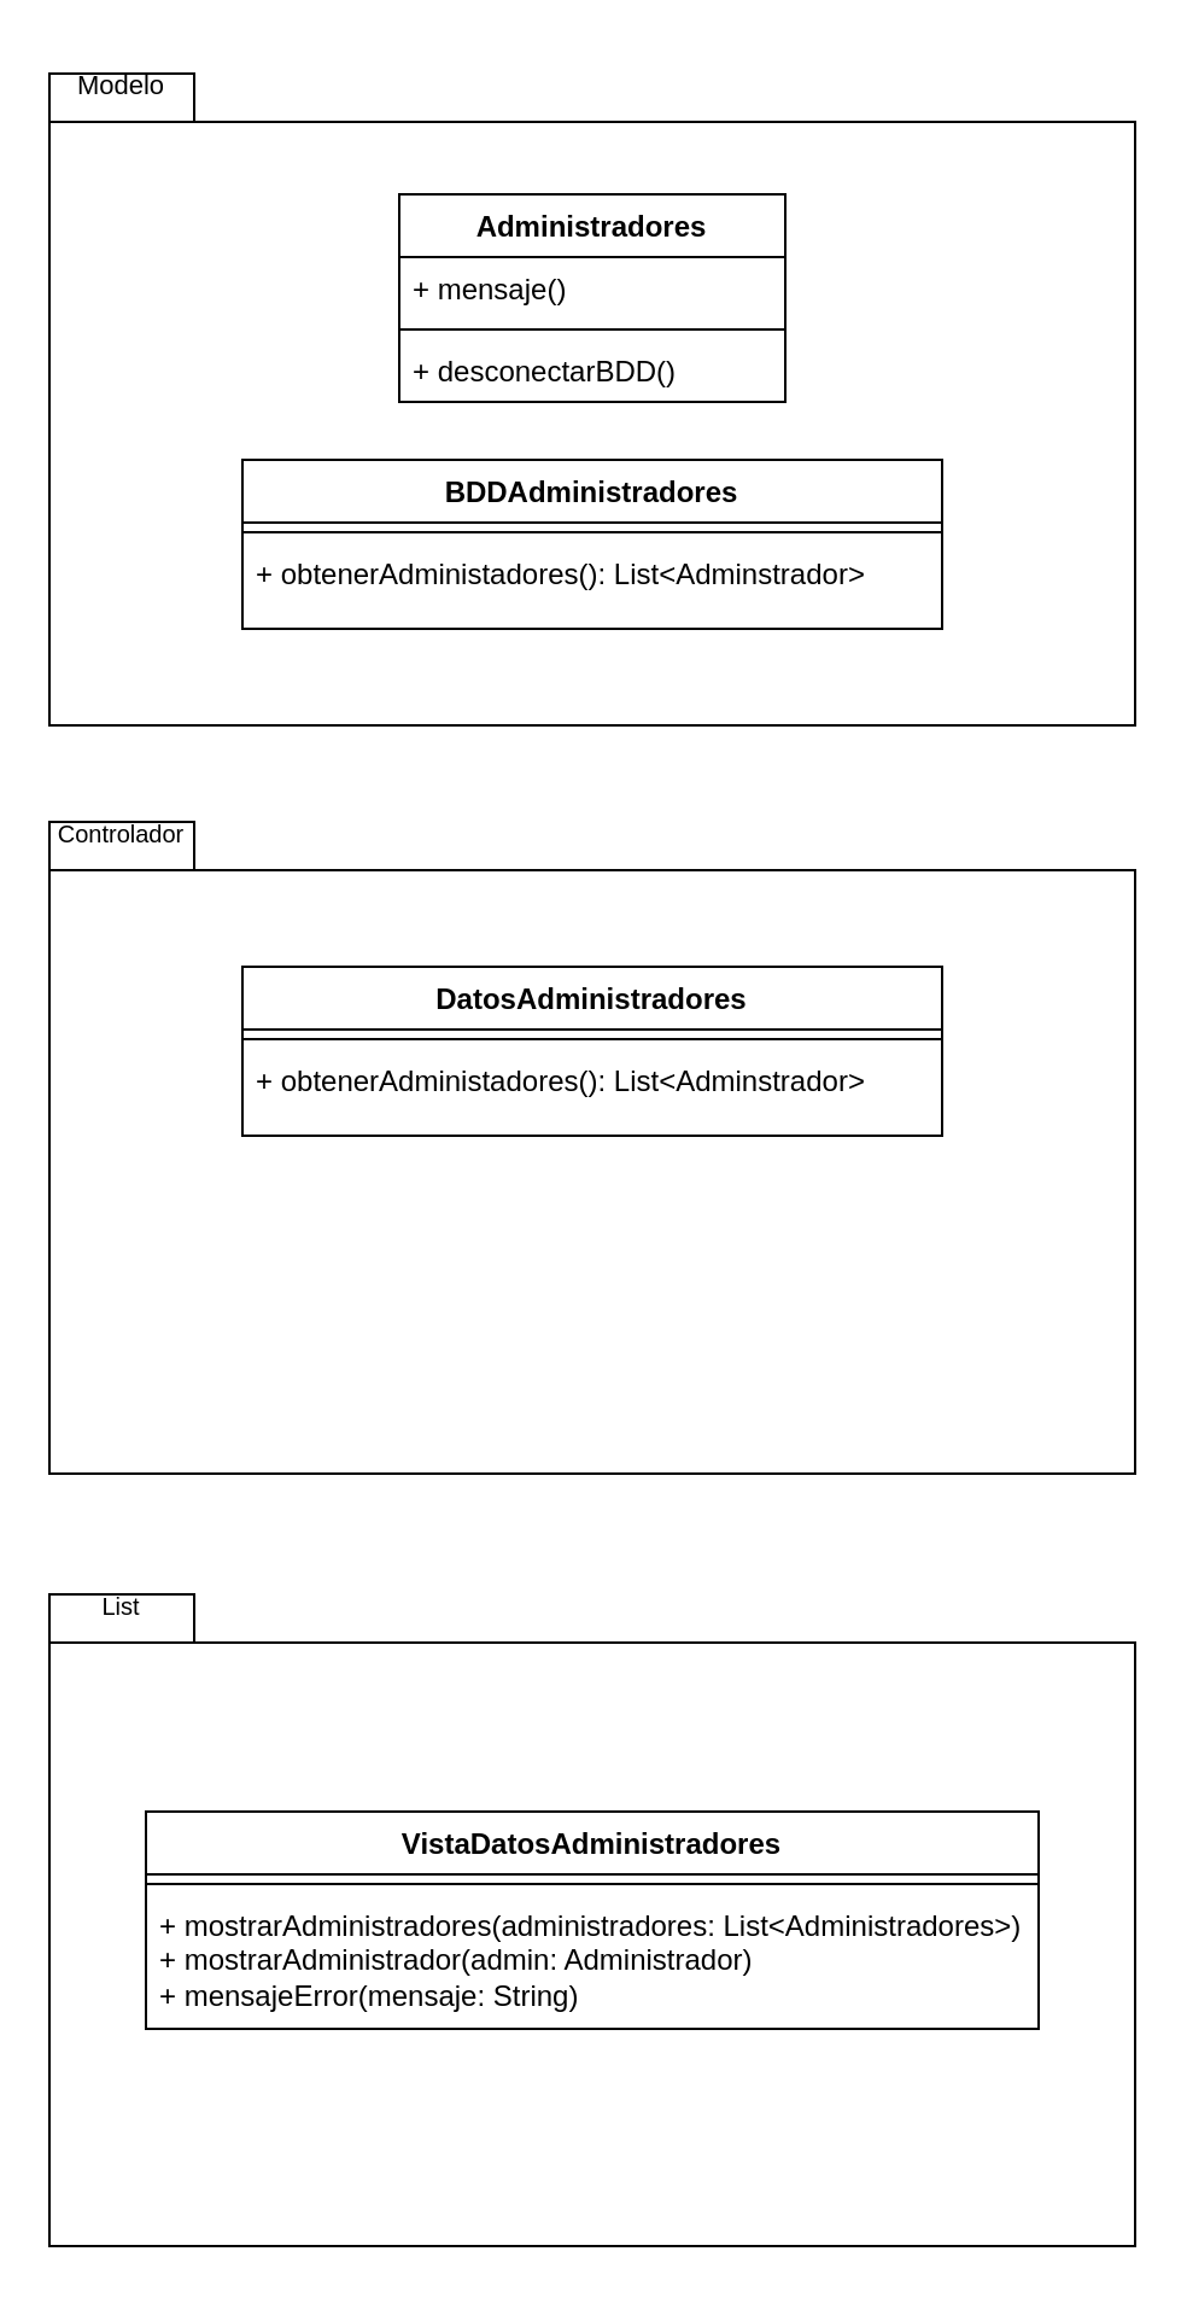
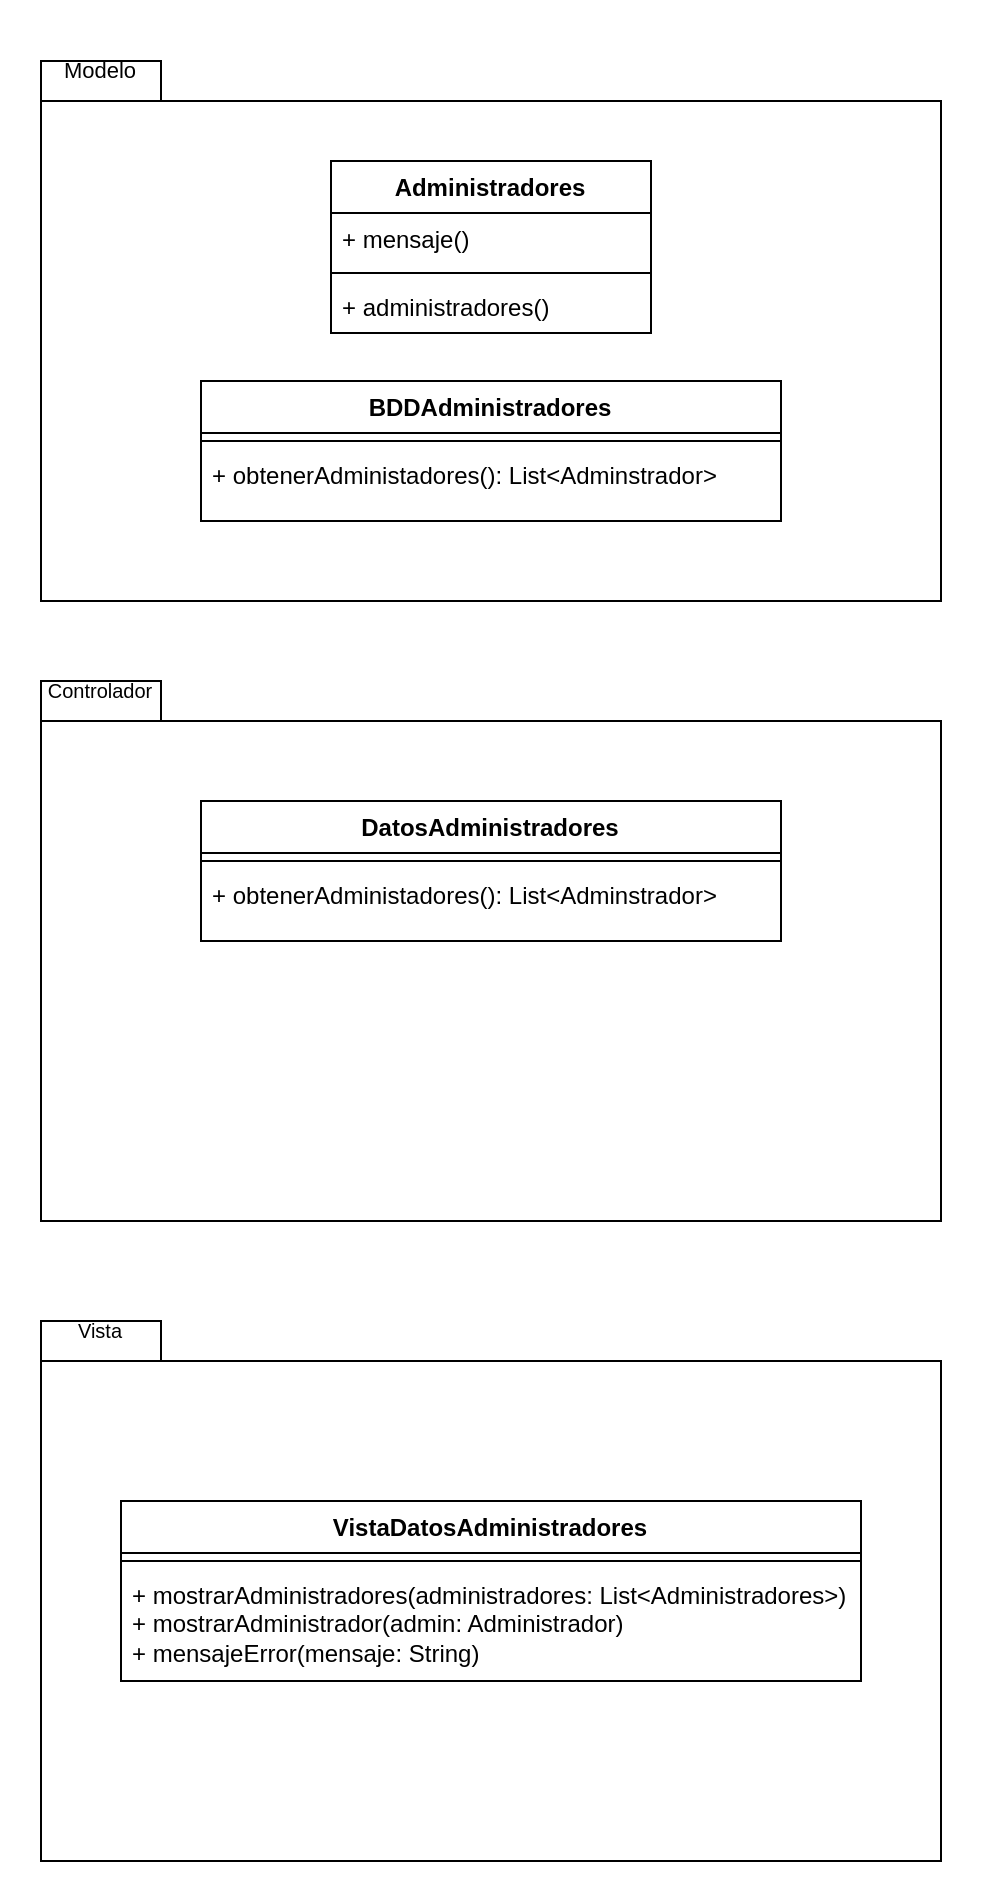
  <mxCell id="0" />
  <mxCell id="1" parent="0" />
  <mxCell id="2" value="" style="shape=folder;fontStyle=1;spacingTop=10;tabWidth=60;tabHeight=20;tabPosition=left;html=1;whiteSpace=wrap;" vertex="1" parent="1"><mxGeometry x="20" y="30" width="450" height="270" as="geometry" /></mxCell>
  <mxCell id="3" value="&lt;font style=&quot;font-size: 11px;&quot;&gt;Modelo&lt;/font&gt;" style="text;html=1;strokeColor=none;fillColor=none;align=center;verticalAlign=middle;whiteSpace=wrap;rounded=0;" vertex="1" parent="1"><mxGeometry x="20" y="20" width="60" height="30" as="geometry" /></mxCell>
  <mxCell id="4" value="Administradores" style="swimlane;fontStyle=1;align=center;verticalAlign=top;childLayout=stackLayout;horizontal=1;startSize=26;horizontalStack=0;resizeParent=1;resizeParentMax=0;resizeLast=0;collapsible=1;marginBottom=0;whiteSpace=wrap;html=1;" vertex="1" parent="1"><mxGeometry x="165" y="80" width="160" height="86" as="geometry" /></mxCell>
  <mxCell id="5" value="+ mensaje()" style="text;strokeColor=none;fillColor=none;align=left;verticalAlign=top;spacingLeft=4;spacingRight=4;overflow=hidden;rotatable=0;points=[[0,0.5],[1,0.5]];portConstraint=eastwest;whiteSpace=wrap;html=1;" vertex="1" parent="4"><mxGeometry y="26" width="160" height="26" as="geometry" /></mxCell>
  <mxCell id="6" value="" style="line;strokeWidth=1;fillColor=none;align=left;verticalAlign=middle;spacingTop=-1;spacingLeft=3;spacingRight=3;rotatable=0;labelPosition=right;points=[];portConstraint=eastwest;strokeColor=inherit;" vertex="1" parent="4"><mxGeometry y="52" width="160" height="8" as="geometry" /></mxCell>
- <mxCell id="7" value="+ desconectarBDD()" style="text;strokeColor=none;fillColor=none;align=left;verticalAlign=top;spacingLeft=4;spacingRight=4;overflow=hidden;rotatable=0;points=[[0,0.5],[1,0.5]];portConstraint=eastwest;whiteSpace=wrap;html=1;" vertex="1" parent="4"><mxGeometry y="60" width="160" height="26" as="geometry" /></mxCell>
+ <mxCell id="7" value="+ administradores()" style="text;strokeColor=none;fillColor=none;align=left;verticalAlign=top;spacingLeft=4;spacingRight=4;overflow=hidden;rotatable=0;points=[[0,0.5],[1,0.5]];portConstraint=eastwest;whiteSpace=wrap;html=1;" vertex="1" parent="4"><mxGeometry y="60" width="160" height="26" as="geometry" /></mxCell>
  <mxCell id="8" value="BDDAdministradores" style="swimlane;fontStyle=1;align=center;verticalAlign=top;childLayout=stackLayout;horizontal=1;startSize=26;horizontalStack=0;resizeParent=1;resizeParentMax=0;resizeLast=0;collapsible=1;marginBottom=0;whiteSpace=wrap;html=1;" vertex="1" parent="1"><mxGeometry x="100" y="190" width="290" height="70" as="geometry" /></mxCell>
  <mxCell id="9" value="" style="line;strokeWidth=1;fillColor=none;align=left;verticalAlign=middle;spacingTop=-1;spacingLeft=3;spacingRight=3;rotatable=0;labelPosition=right;points=[];portConstraint=eastwest;strokeColor=inherit;" vertex="1" parent="8"><mxGeometry y="26" width="290" height="8" as="geometry" /></mxCell>
  <mxCell id="10" value="+ obtenerAdministadores(): List&amp;lt;Adminstrador&amp;gt;" style="text;strokeColor=none;fillColor=none;align=left;verticalAlign=top;spacingLeft=4;spacingRight=4;overflow=hidden;rotatable=0;points=[[0,0.5],[1,0.5]];portConstraint=eastwest;whiteSpace=wrap;html=1;" vertex="1" parent="8"><mxGeometry y="34" width="290" height="36" as="geometry" /></mxCell>
  <mxCell id="11" value="" style="shape=folder;fontStyle=1;spacingTop=10;tabWidth=60;tabHeight=20;tabPosition=left;html=1;whiteSpace=wrap;" vertex="1" parent="1"><mxGeometry x="20" y="340" width="450" height="270" as="geometry" /></mxCell>
  <mxCell id="12" value="&lt;font style=&quot;font-size: 10px;&quot;&gt;Controlador&lt;/font&gt;" style="text;html=1;strokeColor=none;fillColor=none;align=center;verticalAlign=middle;whiteSpace=wrap;rounded=0;" vertex="1" parent="1"><mxGeometry x="20" y="330" width="60" height="30" as="geometry" /></mxCell>
  <mxCell id="13" value="DatosAdministradores" style="swimlane;fontStyle=1;align=center;verticalAlign=top;childLayout=stackLayout;horizontal=1;startSize=26;horizontalStack=0;resizeParent=1;resizeParentMax=0;resizeLast=0;collapsible=1;marginBottom=0;whiteSpace=wrap;html=1;" vertex="1" parent="1"><mxGeometry x="100" y="400" width="290" height="70" as="geometry" /></mxCell>
  <mxCell id="14" value="" style="line;strokeWidth=1;fillColor=none;align=left;verticalAlign=middle;spacingTop=-1;spacingLeft=3;spacingRight=3;rotatable=0;labelPosition=right;points=[];portConstraint=eastwest;strokeColor=inherit;" vertex="1" parent="13"><mxGeometry y="26" width="290" height="8" as="geometry" /></mxCell>
  <mxCell id="15" value="+ obtenerAdministadores(): List&amp;lt;Adminstrador&amp;gt;" style="text;strokeColor=none;fillColor=none;align=left;verticalAlign=top;spacingLeft=4;spacingRight=4;overflow=hidden;rotatable=0;points=[[0,0.5],[1,0.5]];portConstraint=eastwest;whiteSpace=wrap;html=1;" vertex="1" parent="13"><mxGeometry y="34" width="290" height="36" as="geometry" /></mxCell>
  <mxCell id="16" value="" style="shape=folder;fontStyle=1;spacingTop=10;tabWidth=60;tabHeight=20;tabPosition=left;html=1;whiteSpace=wrap;" vertex="1" parent="1"><mxGeometry x="20" y="660" width="450" height="270" as="geometry" /></mxCell>
- <mxCell id="17" value="&lt;font style=&quot;font-size: 10px;&quot;&gt;List&lt;/font&gt;" style="text;html=1;strokeColor=none;fillColor=none;align=center;verticalAlign=middle;whiteSpace=wrap;rounded=0;" vertex="1" parent="1"><mxGeometry x="20" y="650" width="60" height="30" as="geometry" /></mxCell>
+ <mxCell id="17" value="&lt;font style=&quot;font-size: 10px;&quot;&gt;Vista&lt;/font&gt;" style="text;html=1;strokeColor=none;fillColor=none;align=center;verticalAlign=middle;whiteSpace=wrap;rounded=0;" vertex="1" parent="1"><mxGeometry x="20" y="650" width="60" height="30" as="geometry" /></mxCell>
  <mxCell id="18" value="VistaDatosAdministradores" style="swimlane;fontStyle=1;align=center;verticalAlign=top;childLayout=stackLayout;horizontal=1;startSize=26;horizontalStack=0;resizeParent=1;resizeParentMax=0;resizeLast=0;collapsible=1;marginBottom=0;whiteSpace=wrap;html=1;" vertex="1" parent="1"><mxGeometry x="60" y="750" width="370" height="90" as="geometry" /></mxCell>
  <mxCell id="19" value="" style="line;strokeWidth=1;fillColor=none;align=left;verticalAlign=middle;spacingTop=-1;spacingLeft=3;spacingRight=3;rotatable=0;labelPosition=right;points=[];portConstraint=eastwest;strokeColor=inherit;" vertex="1" parent="18"><mxGeometry y="26" width="370" height="8" as="geometry" /></mxCell>
  <mxCell id="20" value="+ mostrarAdministradores(administradores: List&amp;lt;Administradores&amp;gt;)&lt;br&gt;+ mostrarAdministrador(admin: Administrador)&lt;br&gt;+ mensajeError(mensaje: String)" style="text;strokeColor=none;fillColor=none;align=left;verticalAlign=top;spacingLeft=4;spacingRight=4;overflow=hidden;rotatable=0;points=[[0,0.5],[1,0.5]];portConstraint=eastwest;whiteSpace=wrap;html=1;" vertex="1" parent="18"><mxGeometry y="34" width="370" height="56" as="geometry" /></mxCell>
